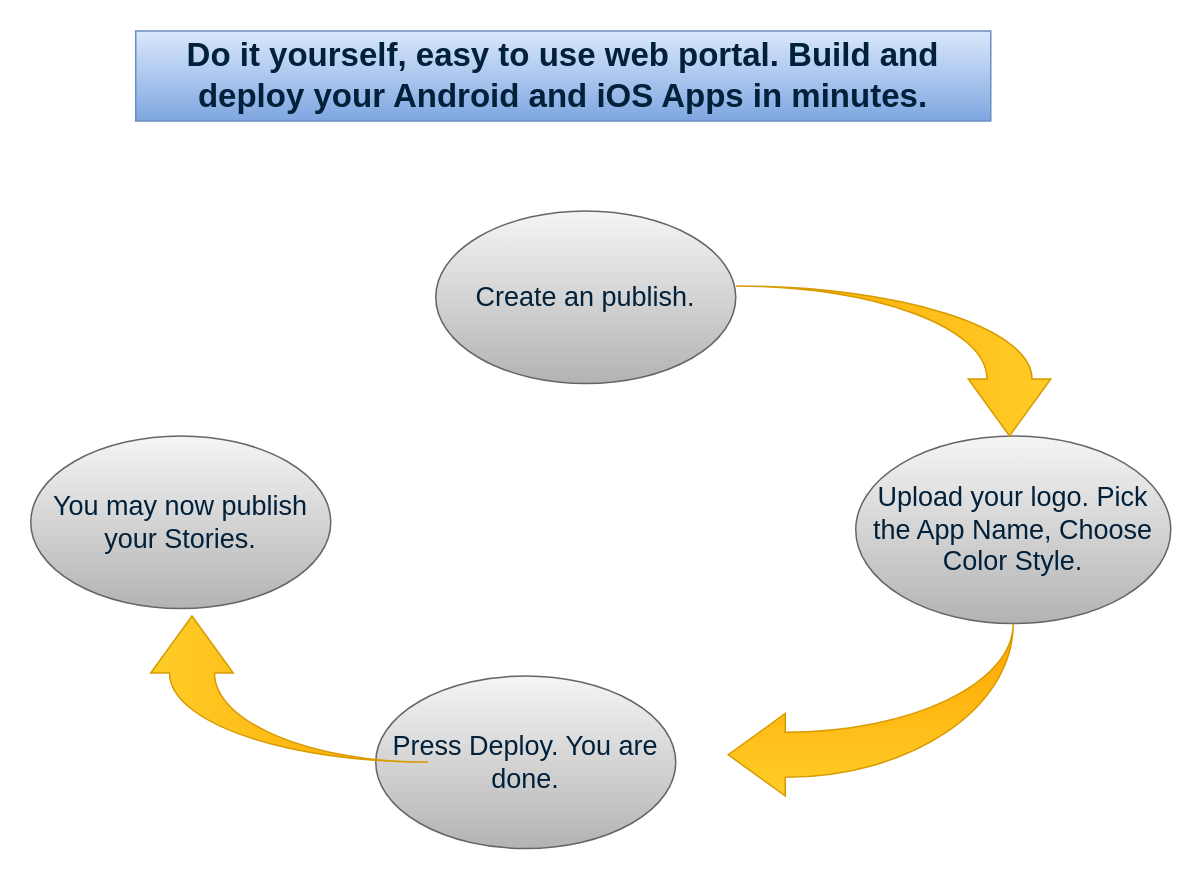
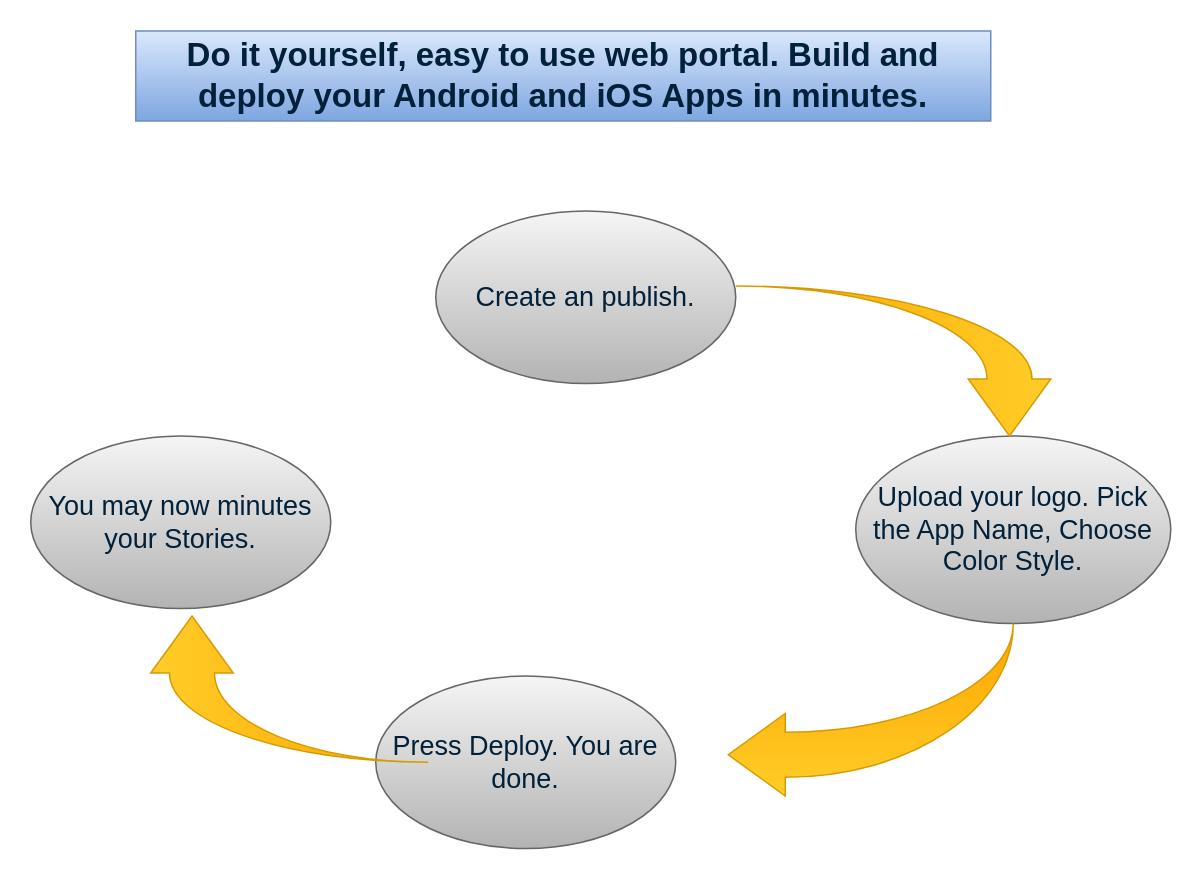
  <mxCell id="0" />
  <mxCell id="1" parent="0" />
  <mxCell id="2" value="&lt;span style=&quot;color: rgb(1 , 32 , 58) ; font-family: , sans-serif ; font-size: 18px&quot;&gt;Press Deploy. You are done.&lt;/span&gt;" style="ellipse;whiteSpace=wrap;html=1;gradientColor=#b3b3b3;fillColor=#f5f5f5;strokeColor=#666666;" vertex="1" parent="1"><mxGeometry x="250" y="450" width="200" height="115" as="geometry" /></mxCell>
  <mxCell id="3" value="&lt;span style=&quot;color: rgb(1 , 32 , 58)&quot;&gt;&lt;b&gt;&lt;font style=&quot;font-size: 22px&quot;&gt;Do it yourself, easy to use web portal. Build and deploy your Android&amp;nbsp;and iOS Apps in minutes.&lt;/font&gt;&lt;/b&gt;&lt;/span&gt;" style="text;html=1;strokeColor=#6c8ebf;fillColor=#dae8fc;align=center;verticalAlign=middle;whiteSpace=wrap;rounded=0;gradientColor=#7ea6e0;" vertex="1" parent="1"><mxGeometry x="90" y="20" width="570" height="60" as="geometry" /></mxCell>
- <mxCell id="4" value="&lt;span style=&quot;color: rgb(1 , 32 , 58) ; font-family: , sans-serif ; font-size: 18px&quot;&gt;You may now publish your Stories.&lt;/span&gt;" style="ellipse;whiteSpace=wrap;html=1;gradientColor=#b3b3b3;fillColor=#f5f5f5;strokeColor=#666666;" vertex="1" parent="1"><mxGeometry x="20" y="290" width="200" height="115" as="geometry" /></mxCell>
+ <mxCell id="4" value="&lt;span style=&quot;color: rgb(1 , 32 , 58) ; font-family: , sans-serif ; font-size: 18px&quot;&gt;You may now minutes your Stories.&lt;/span&gt;" style="ellipse;whiteSpace=wrap;html=1;gradientColor=#b3b3b3;fillColor=#f5f5f5;strokeColor=#666666;" vertex="1" parent="1"><mxGeometry x="20" y="290" width="200" height="115" as="geometry" /></mxCell>
  <mxCell id="5" value="&lt;span style=&quot;color: rgb(1 , 32 , 58) ; font-family: , sans-serif ; font-size: 18px&quot;&gt;Upload your logo. Pick the App Name, Choose Color Style.&lt;/span&gt;" style="ellipse;whiteSpace=wrap;html=1;gradientColor=#b3b3b3;fillColor=#f5f5f5;strokeColor=#666666;" vertex="1" parent="1"><mxGeometry x="570" y="290" width="210" height="125" as="geometry" /></mxCell>
  <mxCell id="6" value="&lt;span style=&quot;color: rgb(1 , 32 , 58) ; font-family: , sans-serif ; font-size: 18px&quot;&gt;Create an publish.&lt;/span&gt;" style="ellipse;whiteSpace=wrap;html=1;gradientColor=#b3b3b3;fillColor=#f5f5f5;strokeColor=#666666;" vertex="1" parent="1"><mxGeometry x="290" y="140" width="200" height="115" as="geometry" /></mxCell>
  <mxCell id="7" value="" style="html=1;shadow=0;dashed=0;align=center;verticalAlign=middle;shape=mxgraph.arrows2.jumpInArrow;dy=15;dx=38;arrowHead=55;rotation=90;gradientColor=#ffa500;fillColor=#ffcd28;strokeColor=#d79b00;" vertex="1" parent="1"><mxGeometry x="545" y="135" width="100" height="210" as="geometry" /></mxCell>
  <mxCell id="8" value="" style="html=1;shadow=0;dashed=0;align=center;verticalAlign=middle;shape=mxgraph.arrows2.jumpInArrow;dy=15;dx=38;arrowHead=55;rotation=-180;gradientColor=#ffa500;fillColor=#ffcd28;strokeColor=#d79b00;" vertex="1" parent="1"><mxGeometry x="485" y="415" width="190" height="115" as="geometry" /></mxCell>
  <mxCell id="9" value="" style="html=1;shadow=0;dashed=0;align=center;verticalAlign=middle;shape=mxgraph.arrows2.jumpInArrow;dy=15;dx=38;arrowHead=55;rotation=-90;gradientColor=#ffa500;fillColor=#ffcd28;strokeColor=#d79b00;" vertex="1" parent="1"><mxGeometry x="143.75" y="366.25" width="97.5" height="185" as="geometry" /></mxCell>
